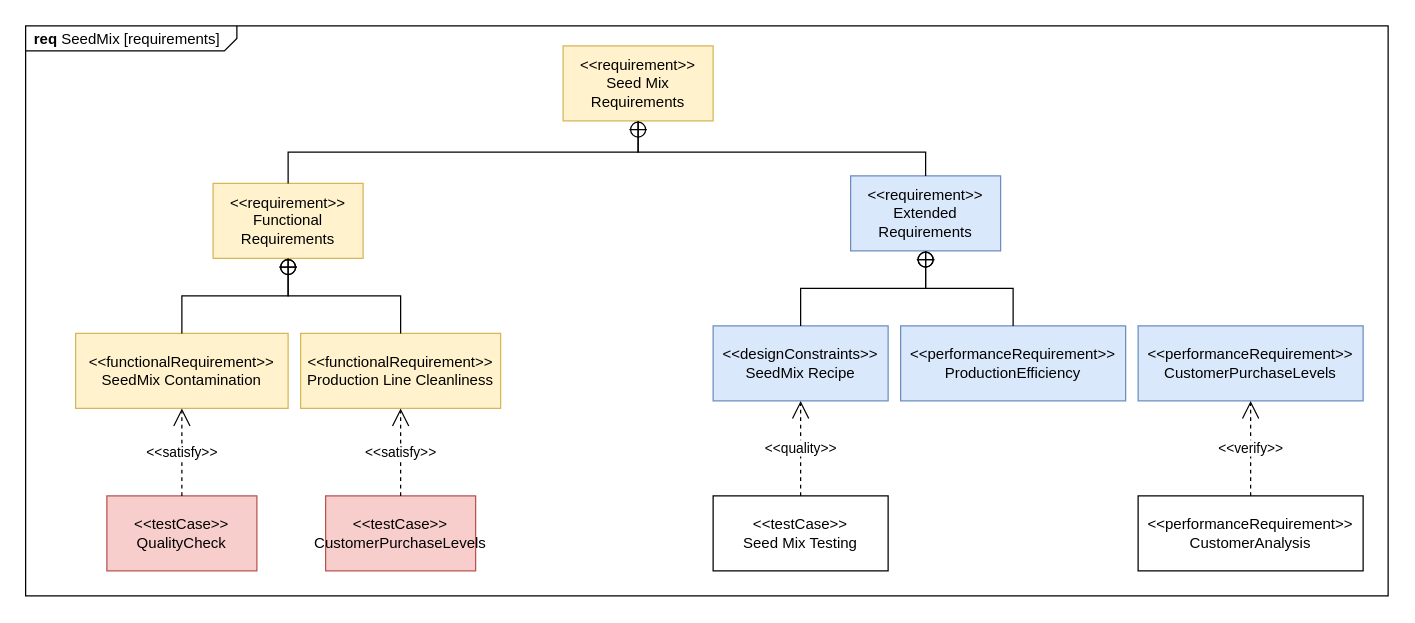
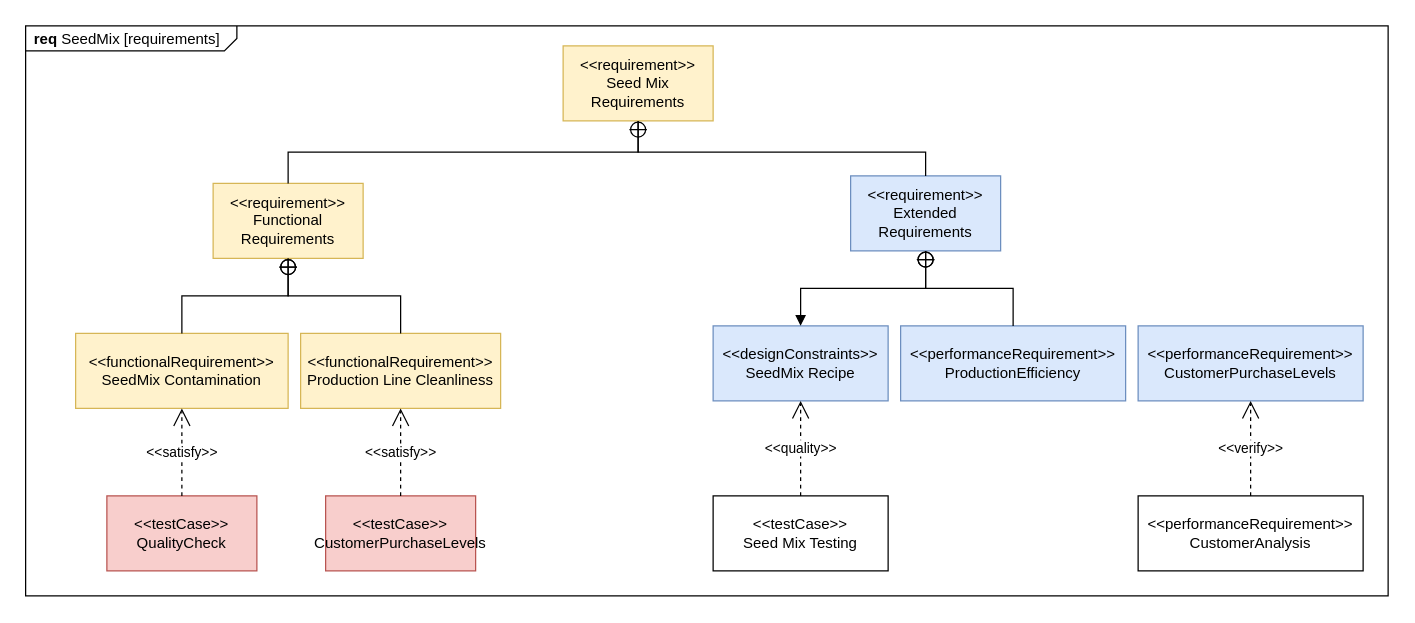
  <mxCell id="0" />
  <mxCell id="1" parent="0" />
  <mxCell id="2" value="&lt;p style=&quot;margin:0px;margin-top:4px;margin-left:7px;text-align:left;&quot;&gt;&lt;b&gt;req&lt;/b&gt; SeedMix [requirements]&lt;/p&gt;" style="html=1;shape=mxgraph.sysml.package;overflow=fill;labelX=169.5;strokeWidth=1;align=center;" vertex="1" parent="1"><mxGeometry x="20" y="20" width="1090" height="456" as="geometry" /></mxCell>
  <mxCell id="3" value="&amp;lt;&amp;lt;requirement&amp;gt;&amp;gt;&lt;br&gt;Functional Requirements" style="shape=rect;html=1;whiteSpace=wrap;align=center;strokeWidth=1;fillColor=#fff2cc;strokeColor=#d6b656;" vertex="1" parent="1"><mxGeometry x="170" y="146" width="120" height="60" as="geometry" /></mxCell>
  <mxCell id="4" value="&amp;lt;&amp;lt;functionalRequirement&amp;gt;&amp;gt;&lt;br&gt;SeedMix Contamination" style="shape=rect;html=1;whiteSpace=wrap;align=center;strokeWidth=1;fillColor=#fff2cc;strokeColor=#d6b656;" vertex="1" parent="1"><mxGeometry x="60" y="266" width="170" height="60" as="geometry" /></mxCell>
  <mxCell id="5" value="&amp;lt;&amp;lt;functionalRequirement&amp;gt;&amp;gt;&lt;br&gt;Production Line Cleanliness" style="shape=rect;html=1;whiteSpace=wrap;align=center;strokeWidth=1;fillColor=#fff2cc;strokeColor=#d6b656;" vertex="1" parent="1"><mxGeometry x="240" y="266" width="160" height="60" as="geometry" /></mxCell>
  <mxCell id="6" value="" style="rounded=0;html=1;labelBackgroundColor=none;endArrow=none;edgeStyle=elbowEdgeStyle;elbow=vertical;startArrow=sysMLPackCont;startSize=12;" edge="1" source="3" target="4" parent="1"><mxGeometry relative="1" as="geometry" /></mxCell>
  <mxCell id="7" value="" style="rounded=0;html=1;labelBackgroundColor=none;endArrow=none;edgeStyle=elbowEdgeStyle;elbow=vertical;startArrow=sysMLPackCont;startSize=12;" edge="1" source="3" target="5" parent="1"><mxGeometry relative="1" as="geometry" /></mxCell>
  <mxCell id="8" value="&amp;lt;&amp;lt;requirement&amp;gt;&amp;gt;&lt;br&gt;Extended Requirements" style="shape=rect;html=1;whiteSpace=wrap;align=center;strokeWidth=1;fillColor=#dae8fc;strokeColor=#6c8ebf;" vertex="1" parent="1"><mxGeometry x="680" y="140" width="120" height="60" as="geometry" /></mxCell>
  <mxCell id="9" value="&amp;lt;&amp;lt;designConstraints&amp;gt;&amp;gt;&lt;br&gt;SeedMix Recipe" style="shape=rect;html=1;whiteSpace=wrap;align=center;strokeWidth=1;fillColor=#dae8fc;strokeColor=#6c8ebf;" vertex="1" parent="1"><mxGeometry x="570" y="260" width="140" height="60" as="geometry" /></mxCell>
  <mxCell id="10" value="&amp;lt;&amp;lt;performanceRequirement&amp;gt;&amp;gt;&lt;br&gt;ProductionEfficiency" style="shape=rect;html=1;whiteSpace=wrap;align=center;strokeWidth=1;fillColor=#dae8fc;strokeColor=#6c8ebf;" vertex="1" parent="1"><mxGeometry x="720" y="260" width="180" height="60" as="geometry" /></mxCell>
- <mxCell id="11" value="" style="rounded=0;html=1;labelBackgroundColor=none;endArrow=none;edgeStyle=elbowEdgeStyle;elbow=vertical;startArrow=sysMLPackCont;startSize=12;" edge="1" parent="1" source="8" target="9"><mxGeometry relative="1" as="geometry" /></mxCell>
+ <mxCell id="11" value="" style="rounded=0;html=1;labelBackgroundColor=none;endArrow=block;edgeStyle=elbowEdgeStyle;elbow=vertical;startArrow=sysMLPackCont;startSize=12;" edge="1" parent="1" source="8" target="9"><mxGeometry relative="1" as="geometry" /></mxCell>
  <mxCell id="12" value="" style="rounded=0;html=1;labelBackgroundColor=none;endArrow=none;edgeStyle=elbowEdgeStyle;elbow=vertical;startArrow=sysMLPackCont;startSize=12;" edge="1" parent="1" source="8" target="10"><mxGeometry relative="1" as="geometry" /></mxCell>
  <mxCell id="13" style="edgeStyle=orthogonalEdgeStyle;rounded=0;orthogonalLoop=1;jettySize=auto;html=1;endArrow=none;endFill=0;" edge="1" parent="1" source="14" target="8"><mxGeometry relative="1" as="geometry"><Array as="points"><mxPoint x="510" y="121" /><mxPoint x="740" y="121" /></Array></mxGeometry></mxCell>
  <mxCell id="14" value="&amp;lt;&amp;lt;requirement&amp;gt;&amp;gt;&lt;br&gt;Seed Mix Requirements" style="shape=rect;html=1;whiteSpace=wrap;align=center;strokeWidth=1;fillColor=#fff2cc;strokeColor=#d6b656;" vertex="1" parent="1"><mxGeometry x="450" y="36" width="120" height="60" as="geometry" /></mxCell>
  <mxCell id="15" value="" style="rounded=0;html=1;labelBackgroundColor=none;endArrow=none;edgeStyle=elbowEdgeStyle;elbow=vertical;startArrow=sysMLPackCont;startSize=12;" edge="1" parent="1" source="14" target="3"><mxGeometry relative="1" as="geometry"><mxPoint x="410" y="156" as="targetPoint" /></mxGeometry></mxCell>
  <mxCell id="16" value="&amp;lt;&amp;lt;performanceRequirement&amp;gt;&amp;gt;&lt;br&gt;CustomerPurchaseLevels" style="shape=rect;html=1;whiteSpace=wrap;align=center;strokeWidth=1;fillColor=#dae8fc;strokeColor=#6c8ebf;" vertex="1" parent="1"><mxGeometry x="910" y="260" width="180" height="60" as="geometry" /></mxCell>
  <mxCell id="17" value="&amp;lt;&amp;lt;performanceRequirement&amp;gt;&amp;gt;&lt;br&gt;CustomerAnalysis" style="shape=rect;html=1;whiteSpace=wrap;align=center;strokeWidth=1;" vertex="1" parent="1"><mxGeometry x="910" y="396" width="180" height="60" as="geometry" /></mxCell>
  <mxCell id="18" value="&amp;lt;&amp;lt;verify&amp;gt;&amp;gt;" style="endArrow=open;edgeStyle=none;endSize=12;dashed=1;html=1;rounded=0;" edge="1" source="17" target="16" parent="1"><mxGeometry relative="1" as="geometry" /></mxCell>
  <mxCell id="19" value="&amp;lt;&amp;lt;testCase&amp;gt;&amp;gt;&lt;br&gt;QualityCheck" style="shape=rect;html=1;whiteSpace=wrap;align=center;strokeWidth=1;fillColor=#f8cecc;strokeColor=#b85450;" vertex="1" parent="1"><mxGeometry x="85" y="396" width="120" height="60" as="geometry" /></mxCell>
  <mxCell id="20" value="&amp;lt;&amp;lt;satisfy&amp;gt;&amp;gt;" style="endArrow=open;edgeStyle=none;endSize=12;dashed=1;html=1;rounded=0;" edge="1" source="19" target="4" parent="1"><mxGeometry relative="1" as="geometry"><mxPoint x="340" y="426" as="targetPoint" /></mxGeometry></mxCell>
  <mxCell id="21" value="&amp;lt;&amp;lt;testCase&amp;gt;&amp;gt;&lt;br&gt;CustomerPurchaseLevels" style="shape=rect;html=1;whiteSpace=wrap;align=center;strokeWidth=1;fillColor=#f8cecc;strokeColor=#b85450;" vertex="1" parent="1"><mxGeometry x="260" y="396" width="120" height="60" as="geometry" /></mxCell>
  <mxCell id="22" value="&amp;lt;&amp;lt;satisfy&amp;gt;&amp;gt;" style="endArrow=open;edgeStyle=none;endSize=12;dashed=1;html=1;rounded=0;" edge="1" parent="1" source="21" target="5"><mxGeometry relative="1" as="geometry"><mxPoint x="155" y="406" as="sourcePoint" /><mxPoint x="155" y="336" as="targetPoint" /></mxGeometry></mxCell>
  <mxCell id="23" value="&amp;lt;&amp;lt;testCase&amp;gt;&amp;gt;&lt;br&gt;Seed Mix Testing" style="shape=rect;html=1;whiteSpace=wrap;align=center;strokeWidth=1;" vertex="1" parent="1"><mxGeometry x="570" y="396" width="140" height="60" as="geometry" /></mxCell>
  <mxCell id="24" value="&amp;lt;&amp;lt;quality&amp;gt;&amp;gt;" style="endArrow=open;edgeStyle=none;endSize=12;dashed=1;html=1;rounded=0;" edge="1" parent="1" source="23" target="9"><mxGeometry relative="1" as="geometry"><mxPoint x="1025" y="406" as="sourcePoint" /><mxPoint x="1025" y="330" as="targetPoint" /></mxGeometry></mxCell>
